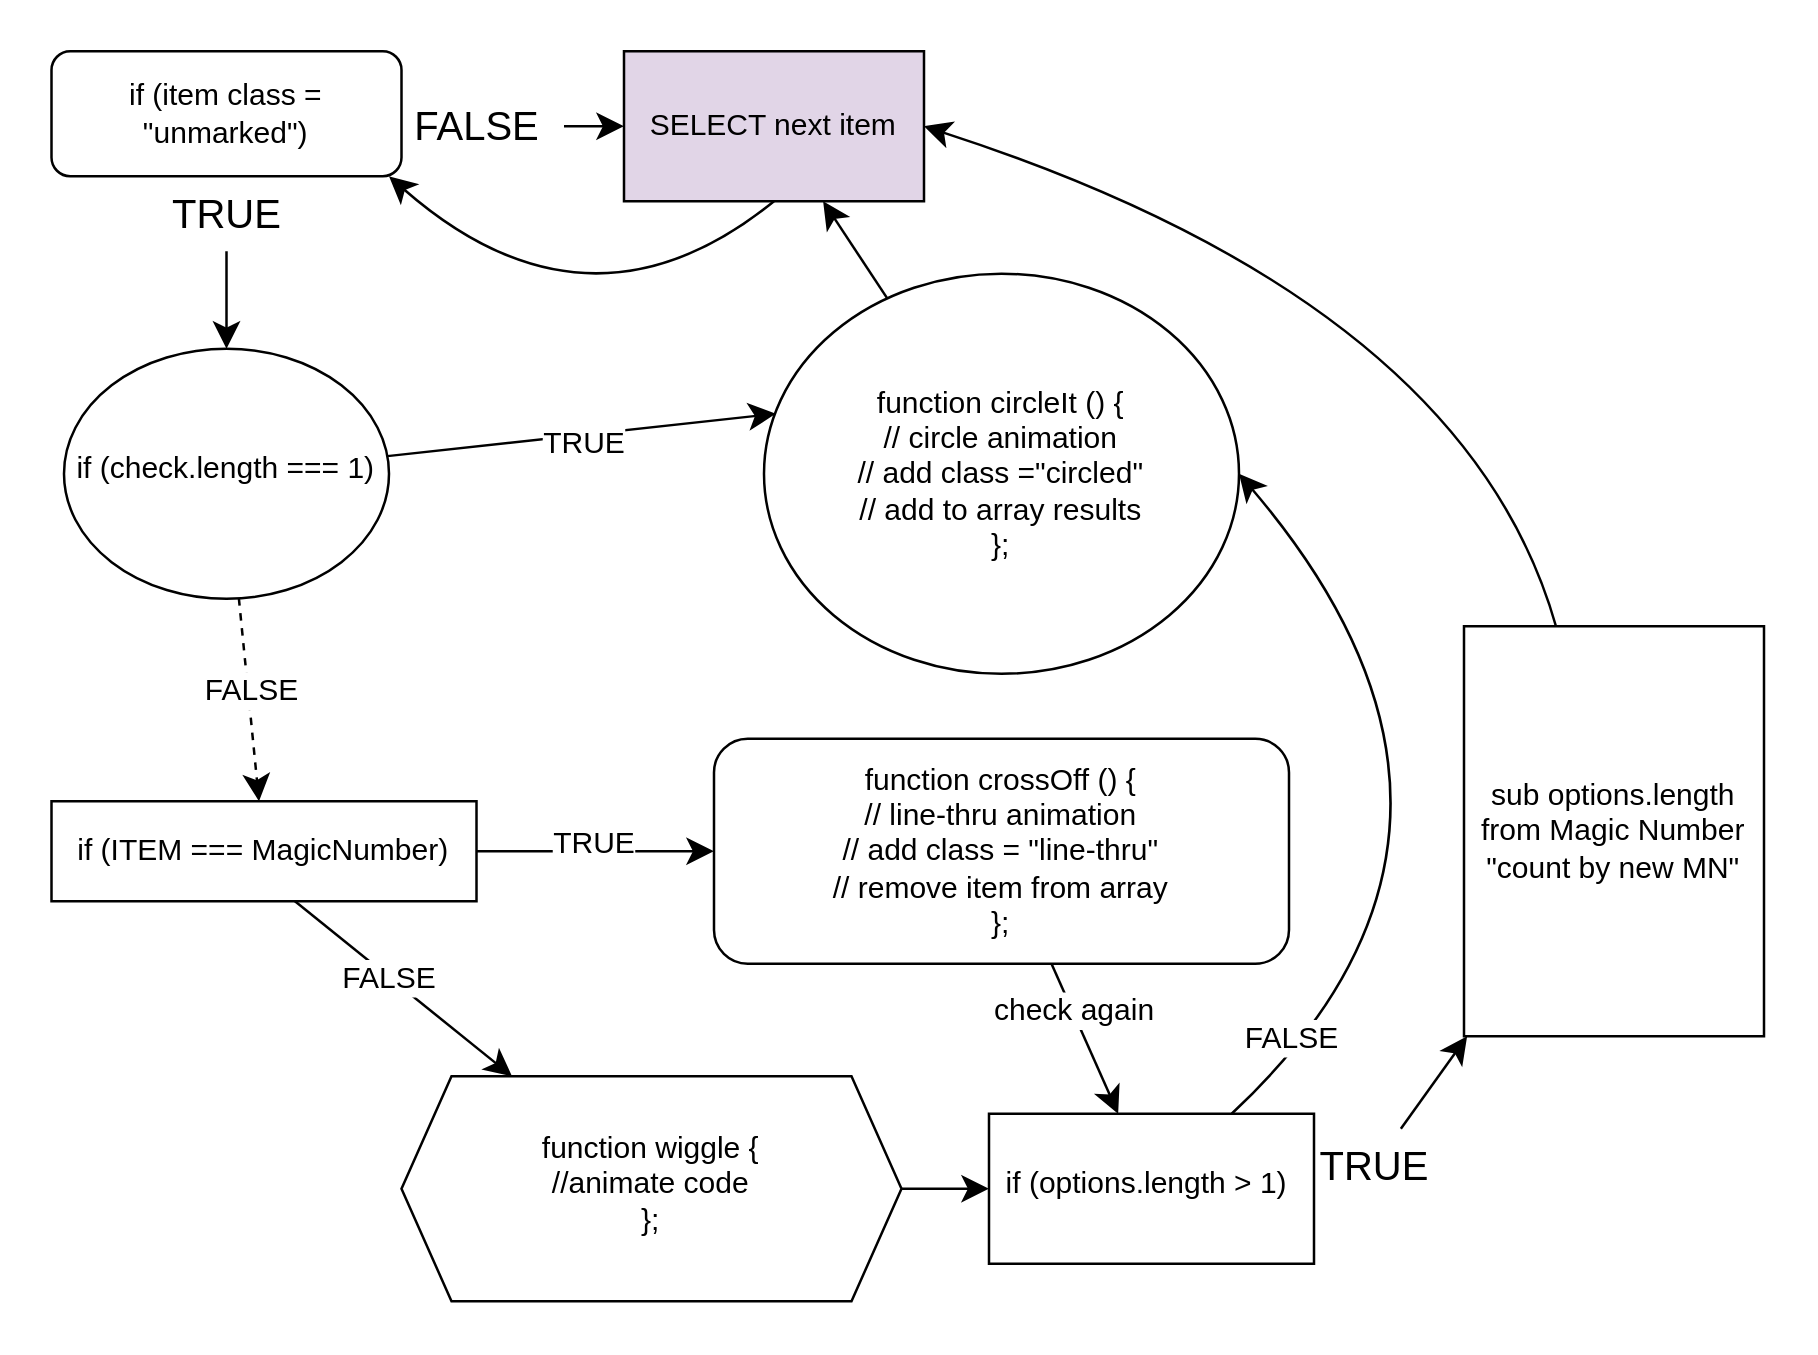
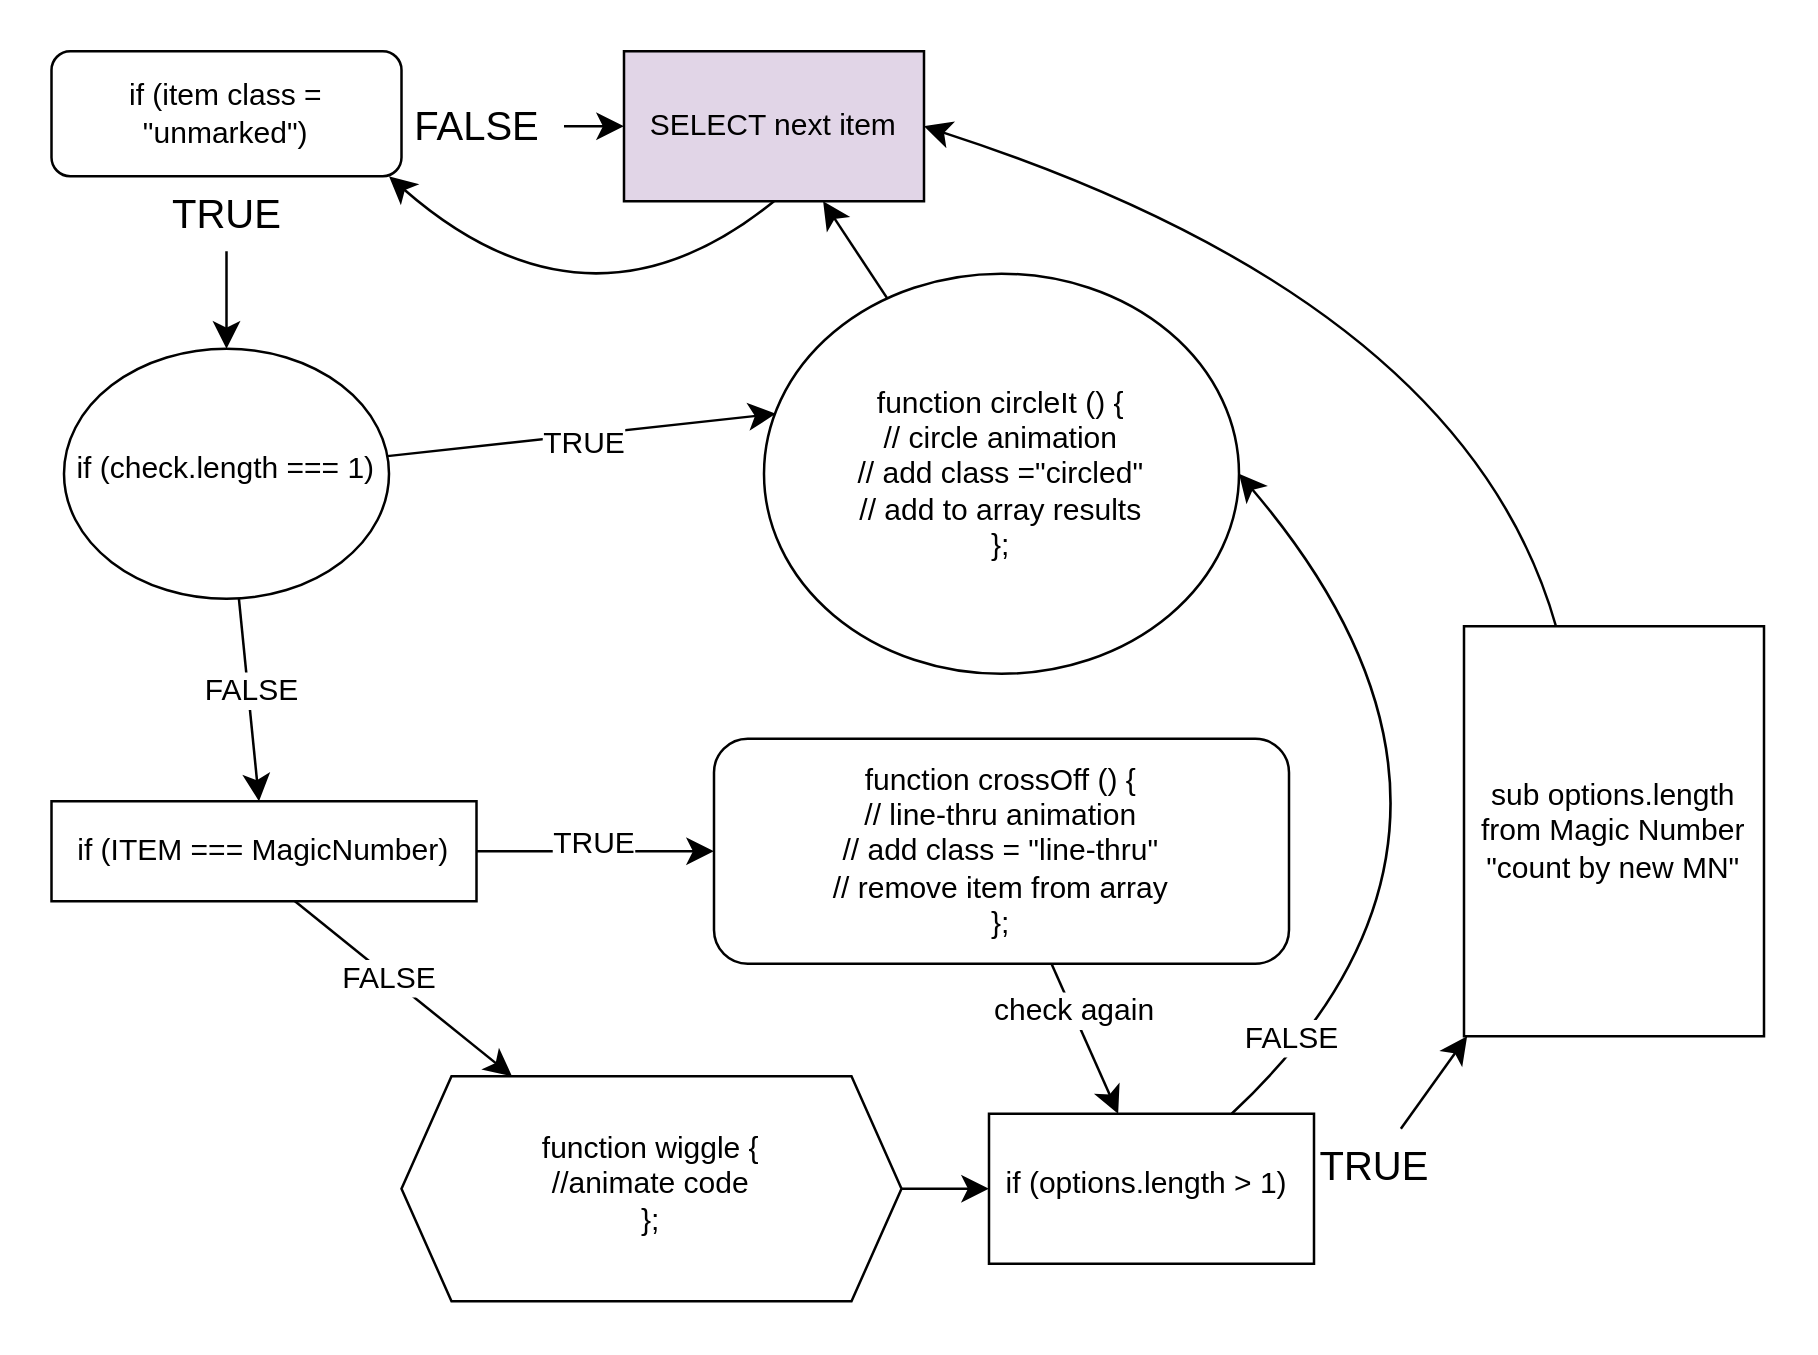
  <mxCell id="0" />
  <mxCell id="1" parent="0" />
  <mxCell id="2" value="if (item class = &quot;unmarked&quot;)" style="rounded=1;whiteSpace=wrap;html=1;fontSize=12;glass=0;strokeWidth=1;shadow=0;" parent="1" vertex="1"><mxGeometry x="20" y="20" width="140" height="50" as="geometry" /></mxCell>
  <mxCell id="3" value="" style="edgeStyle=none;curved=1;rounded=0;orthogonalLoop=1;jettySize=auto;html=1;fontSize=12;startSize=8;endSize=8;entryX=0.5;entryY=0;entryDx=0;entryDy=0;" edge="1" parent="1" source="6" target="6"><mxGeometry relative="1" as="geometry" /></mxCell>
  <mxCell id="4" value="" style="edgeStyle=none;curved=1;rounded=0;orthogonalLoop=1;jettySize=auto;html=1;fontSize=12;startSize=8;endSize=8;" edge="1" parent="1" source="6" target="30"><mxGeometry relative="1" as="geometry" /></mxCell>
  <mxCell id="5" value="check again" style="edgeLabel;html=1;align=center;verticalAlign=middle;resizable=0;points=[];fontSize=12;" vertex="1" connectable="0" parent="4"><mxGeometry x="-0.4" relative="1" as="geometry"><mxPoint as="offset" /></mxGeometry></mxCell>
  <mxCell id="6" value="function crossOff () {&lt;br&gt;// line-thru animation&lt;br&gt;// add class = &quot;line-thru&quot;&lt;br&gt;// remove item from array&lt;br&gt;&lt;div&gt;};&lt;/div&gt;" style="rounded=1;whiteSpace=wrap;html=1;fontSize=12;glass=0;strokeWidth=1;shadow=0;" parent="1" vertex="1"><mxGeometry x="285" y="295" width="230" height="90" as="geometry" /></mxCell>
  <mxCell id="7" value="" style="edgeStyle=none;curved=1;rounded=0;orthogonalLoop=1;jettySize=auto;html=1;fontSize=12;startSize=8;endSize=8;" edge="1" parent="1" source="8" target="21"><mxGeometry relative="1" as="geometry"><mxPoint x="288.865" y="263.572" as="targetPoint" /></mxGeometry></mxCell>
  <mxCell id="8" value="TRUE" style="text;html=1;align=center;verticalAlign=middle;resizable=0;points=[];autosize=1;strokeColor=none;fillColor=none;fontSize=16;" vertex="1" parent="1"><mxGeometry x="55" y="70" width="70" height="30" as="geometry" /></mxCell>
  <mxCell id="9" value="" style="edgeStyle=none;curved=1;rounded=0;orthogonalLoop=1;jettySize=auto;html=1;fontSize=12;startSize=8;endSize=8;" edge="1" parent="1"><mxGeometry relative="1" as="geometry"><mxPoint x="595" y="230" as="sourcePoint" /><mxPoint x="595" y="230" as="targetPoint" /></mxGeometry></mxCell>
  <mxCell id="10" value="" style="edgeStyle=none;curved=1;rounded=0;orthogonalLoop=1;jettySize=auto;html=1;fontSize=12;startSize=8;endSize=8;" edge="1" parent="1" source="11" target="27"><mxGeometry relative="1" as="geometry" /></mxCell>
  <mxCell id="11" value="&lt;div&gt;FALSE&lt;/div&gt;" style="text;html=1;align=center;verticalAlign=middle;resizable=0;points=[];autosize=1;strokeColor=none;fillColor=none;fontSize=16;" vertex="1" parent="1"><mxGeometry x="155" y="35" width="70" height="30" as="geometry" /></mxCell>
  <mxCell id="12" value="" style="edgeStyle=none;curved=1;rounded=0;orthogonalLoop=1;jettySize=auto;html=1;fontSize=12;startSize=8;endSize=8;exitX=0.75;exitY=1;exitDx=0;exitDy=0;" edge="1" parent="1" target="25"><mxGeometry relative="1" as="geometry"><mxPoint x="105" y="350" as="sourcePoint" /><mxPoint x="105" y="460" as="targetPoint" /></mxGeometry></mxCell>
  <mxCell id="13" value="FALSE" style="edgeLabel;html=1;align=center;verticalAlign=middle;resizable=0;points=[];fontSize=12;" vertex="1" connectable="0" parent="12"><mxGeometry x="0.003" y="-1" relative="1" as="geometry"><mxPoint as="offset" /></mxGeometry></mxCell>
  <mxCell id="14" value="" style="edgeStyle=none;curved=1;rounded=0;orthogonalLoop=1;jettySize=auto;html=1;fontSize=12;startSize=8;endSize=8;" edge="1" parent="1" source="16" target="6"><mxGeometry relative="1" as="geometry" /></mxCell>
  <mxCell id="15" value="TRUE" style="edgeLabel;html=1;align=center;verticalAlign=middle;resizable=0;points=[];fontSize=12;" vertex="1" connectable="0" parent="14"><mxGeometry x="-0.025" y="4" relative="1" as="geometry"><mxPoint as="offset" /></mxGeometry></mxCell>
  <mxCell id="16" value="&lt;span style=&quot;text-wrap: nowrap; background-color: rgb(255, 255, 255);&quot;&gt;if (ITEM === MagicNumber)&lt;/span&gt;" style="rounded=0;whiteSpace=wrap;html=1;" vertex="1" parent="1"><mxGeometry x="20" y="320" width="170" height="40" as="geometry" /></mxCell>
  <mxCell id="17" value="" style="edgeStyle=none;curved=1;rounded=0;orthogonalLoop=1;jettySize=auto;html=1;fontSize=12;startSize=8;endSize=8;entryX=0.025;entryY=0.35;entryDx=0;entryDy=0;entryPerimeter=0;" edge="1" parent="1" source="21" target="23"><mxGeometry relative="1" as="geometry"><mxPoint x="675" y="400" as="targetPoint" /></mxGeometry></mxCell>
  <mxCell id="18" value="TRUE" style="edgeLabel;html=1;align=center;verticalAlign=middle;resizable=0;points=[];fontSize=12;" vertex="1" connectable="0" parent="17"><mxGeometry x="0.002" y="-3" relative="1" as="geometry"><mxPoint as="offset" /></mxGeometry></mxCell>
- <mxCell id="19" style="edgeStyle=none;curved=1;rounded=0;orthogonalLoop=1;jettySize=auto;html=1;fontSize=12;startSize=8;endSize=8;dashed=1;" edge="1" parent="1" source="21" target="16"><mxGeometry relative="1" as="geometry" /></mxCell>
+ <mxCell id="19" style="edgeStyle=none;curved=1;rounded=0;orthogonalLoop=1;jettySize=auto;html=1;fontSize=12;startSize=8;endSize=8;" edge="1" parent="1" source="21" target="16"><mxGeometry relative="1" as="geometry" /></mxCell>
  <mxCell id="20" value="FALSE" style="edgeLabel;html=1;align=center;verticalAlign=middle;resizable=0;points=[];fontSize=12;" vertex="1" connectable="0" parent="19"><mxGeometry x="-0.089" y="1" relative="1" as="geometry"><mxPoint as="offset" /></mxGeometry></mxCell>
  <mxCell id="21" value="if (check.length === 1)" style="ellipse;whiteSpace=wrap;html=1;shadow=0;strokeWidth=1;spacing=6;spacingTop=-4;" vertex="1" parent="1"><mxGeometry x="25" y="139" width="130" height="100" as="geometry" /></mxCell>
  <mxCell id="22" value="" style="edgeStyle=none;curved=1;rounded=0;orthogonalLoop=1;jettySize=auto;html=1;fontSize=12;startSize=8;endSize=8;" edge="1" parent="1" source="23" target="27"><mxGeometry relative="1" as="geometry" /></mxCell>
  <mxCell id="23" value="function circleIt () {&lt;div&gt;// circle animation&lt;div&gt;// add class =&lt;span style=&quot;background-color: initial;&quot;&gt;&quot;circled&quot;&lt;/span&gt;&lt;/div&gt;&lt;div&gt;// add to array results&lt;br&gt;&lt;/div&gt;&lt;/div&gt;&lt;div&gt;};&lt;/div&gt;" style="ellipse;whiteSpace=wrap;html=1;" vertex="1" parent="1"><mxGeometry x="305" y="109" width="190" height="160" as="geometry" /></mxCell>
  <mxCell id="24" value="" style="edgeStyle=none;curved=1;rounded=0;orthogonalLoop=1;jettySize=auto;html=1;fontSize=12;startSize=8;endSize=8;" edge="1" parent="1" source="25" target="30"><mxGeometry relative="1" as="geometry" /></mxCell>
  <mxCell id="25" value="function wiggle {&lt;div&gt;//animate code&lt;/div&gt;&lt;div&gt;};&lt;/div&gt;" style="shape=hexagon;perimeter=hexagonPerimeter2;whiteSpace=wrap;html=1;fixedSize=1;shadow=0;strokeWidth=1;spacing=6;spacingTop=-4;" vertex="1" parent="1"><mxGeometry x="160" y="430" width="200" height="90" as="geometry" /></mxCell>
  <mxCell id="26" value="" style="edgeStyle=none;curved=1;rounded=0;orthogonalLoop=1;jettySize=auto;html=1;fontSize=12;startSize=8;endSize=8;exitX=0.5;exitY=1;exitDx=0;exitDy=0;" edge="1" parent="1" source="27"><mxGeometry relative="1" as="geometry"><mxPoint x="244" y="64.167" as="sourcePoint" /><mxPoint x="155" y="70" as="targetPoint" /><Array as="points"><mxPoint x="235" y="140" /></Array></mxGeometry></mxCell>
  <mxCell id="27" value="SELECT next item" style="whiteSpace=wrap;html=1;fillColor=#e1d5e7;" vertex="1" parent="1"><mxGeometry x="249" y="20" width="120" height="60" as="geometry" /></mxCell>
  <mxCell id="28" value="" style="edgeStyle=none;curved=1;rounded=0;orthogonalLoop=1;jettySize=auto;html=1;fontSize=12;startSize=8;endSize=8;entryX=1;entryY=0.5;entryDx=0;entryDy=0;" edge="1" parent="1" source="30" target="23"><mxGeometry relative="1" as="geometry"><Array as="points"><mxPoint x="615" y="330" /></Array></mxGeometry></mxCell>
  <mxCell id="29" value="FALSE" style="edgeLabel;html=1;align=center;verticalAlign=middle;resizable=0;points=[];fontSize=12;" vertex="1" connectable="0" parent="28"><mxGeometry x="-0.558" y="10" relative="1" as="geometry"><mxPoint x="-27" y="30" as="offset" /></mxGeometry></mxCell>
  <mxCell id="30" value="if (options.length &amp;gt; 1)&amp;nbsp;" style="whiteSpace=wrap;html=1;shadow=0;strokeWidth=1;spacing=6;spacingTop=-4;" vertex="1" parent="1"><mxGeometry x="395" y="445" width="130" height="60" as="geometry" /></mxCell>
  <mxCell id="31" value="" style="edgeStyle=none;curved=1;rounded=0;orthogonalLoop=1;jettySize=auto;html=1;fontSize=12;startSize=8;endSize=8;" edge="1" parent="1" source="32" target="34"><mxGeometry relative="1" as="geometry" /></mxCell>
  <mxCell id="32" value="TRUE" style="text;html=1;align=center;verticalAlign=middle;resizable=0;points=[];autosize=1;strokeColor=none;fillColor=none;fontSize=16;" vertex="1" parent="1"><mxGeometry x="514" y="451" width="70" height="30" as="geometry" /></mxCell>
  <mxCell id="33" value="" style="edgeStyle=none;curved=1;rounded=0;orthogonalLoop=1;jettySize=auto;html=1;fontSize=12;startSize=8;endSize=8;entryX=1;entryY=0.5;entryDx=0;entryDy=0;" edge="1" parent="1" source="34" target="27"><mxGeometry relative="1" as="geometry"><mxPoint x="665" y="380" as="targetPoint" /><Array as="points"><mxPoint x="585" y="120" /></Array></mxGeometry></mxCell>
  <mxCell id="34" value="sub options.length from Magic Number&lt;div&gt;&quot;count by new MN&quot;&lt;/div&gt;" style="whiteSpace=wrap;html=1;" vertex="1" parent="1"><mxGeometry x="585" y="250" width="120" height="164" as="geometry" /></mxCell>
